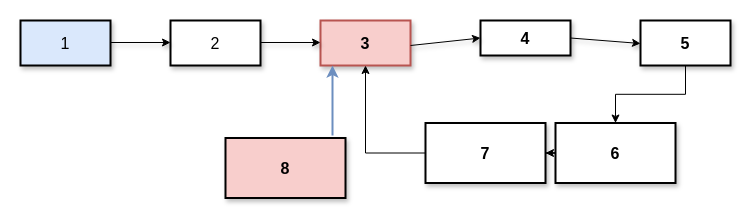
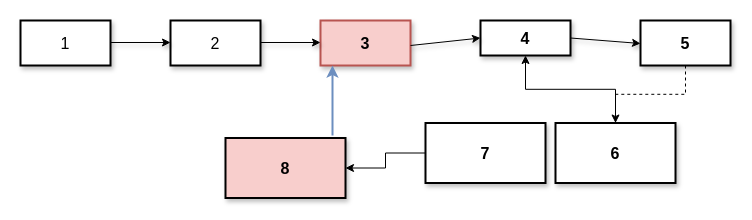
  <mxCell id="0" />
  <mxCell id="1" parent="0" />
- <mxCell id="2" value="1" style="rounded=0;whiteSpace=wrap;html=1;strokeWidth=2;fontSize=16;shadow=1;fillColor=#dae8fc;" vertex="1" parent="1"><mxGeometry x="20" y="20" width="90" height="45" as="geometry" /></mxCell>
+ <mxCell id="2" value="1" style="rounded=0;whiteSpace=wrap;html=1;strokeWidth=2;fontSize=16;shadow=1;" vertex="1" parent="1"><mxGeometry x="20" y="20" width="90" height="45" as="geometry" /></mxCell>
  <mxCell id="3" value="2" style="rounded=0;whiteSpace=wrap;html=1;strokeWidth=2;fontSize=16;shadow=1;" vertex="1" parent="1"><mxGeometry x="170" y="20" width="90" height="45" as="geometry" /></mxCell>
  <mxCell id="4" value="3" style="rounded=0;whiteSpace=wrap;html=1;strokeWidth=2;fontStyle=1;fontSize=16;shadow=1;fillColor=#f8cecc;strokeColor=#b85450;" vertex="1" parent="1"><mxGeometry x="320" y="20" width="90" height="45" as="geometry" /></mxCell>
  <mxCell id="5" value="4" style="rounded=0;whiteSpace=wrap;html=1;strokeWidth=2;fontStyle=1;fontSize=16;shadow=1;" vertex="1" parent="1"><mxGeometry x="480" y="20" width="90" height="35" as="geometry" /></mxCell>
  <mxCell id="6" value="" style="endArrow=classic;html=1;shadow=1;fontSize=16;exitX=1;exitY=0.5;exitDx=0;exitDy=0;" edge="1" parent="1"><mxGeometry width="50" height="50" relative="1" as="geometry"><mxPoint x="110" y="42" as="sourcePoint" /><mxPoint x="170" y="42" as="targetPoint" /></mxGeometry></mxCell>
  <mxCell id="7" value="" style="endArrow=classic;html=1;shadow=1;fontSize=16;exitX=1;exitY=0.5;exitDx=0;exitDy=0;" edge="1" parent="1"><mxGeometry width="50" height="50" relative="1" as="geometry"><mxPoint x="260" y="42" as="sourcePoint" /><mxPoint x="320" y="42" as="targetPoint" /></mxGeometry></mxCell>
  <mxCell id="8" value="" style="endArrow=classic;html=1;shadow=1;fontSize=16;exitX=1;exitY=0.5;exitDx=0;exitDy=0;entryX=0;entryY=0.5;entryDx=0;entryDy=0;" edge="1" parent="1" target="5"><mxGeometry width="50" height="50" relative="1" as="geometry"><mxPoint x="410" y="45" as="sourcePoint" /><mxPoint x="480" y="43" as="targetPoint" /></mxGeometry></mxCell>
  <mxCell id="9" value="" style="endArrow=classic;html=1;shadow=1;strokeWidth=1;fontSize=16;exitX=1;exitY=0.5;exitDx=0;exitDy=0;" edge="1" parent="1" source="5"><mxGeometry width="50" height="50" relative="1" as="geometry"><mxPoint x="620" y="75" as="sourcePoint" /><mxPoint x="640" y="43" as="targetPoint" /></mxGeometry></mxCell>
- <mxCell id="10" value="" style="edgeStyle=orthogonalEdgeStyle;rounded=0;orthogonalLoop=1;jettySize=auto;html=1;" edge="1" parent="1" source="11" target="13"><mxGeometry relative="1" as="geometry" /></mxCell>
+ <mxCell id="10" value="" style="edgeStyle=orthogonalEdgeStyle;rounded=0;orthogonalLoop=1;jettySize=auto;html=1;dashed=1;" edge="1" parent="1" source="11" target="13"><mxGeometry relative="1" as="geometry" /></mxCell>
  <mxCell id="11" value="5" style="rounded=0;whiteSpace=wrap;html=1;strokeWidth=2;fontStyle=1;fontSize=16;shadow=1;" vertex="1" parent="1"><mxGeometry x="640" y="20" width="90" height="45" as="geometry" /></mxCell>
- <mxCell id="12" value="" style="edgeStyle=orthogonalEdgeStyle;rounded=0;orthogonalLoop=1;jettySize=auto;html=1;" edge="1" parent="1" source="13" target="15"><mxGeometry relative="1" as="geometry" /></mxCell>
+ <mxCell id="12" value="" style="edgeStyle=orthogonalEdgeStyle;rounded=0;orthogonalLoop=1;jettySize=auto;html=1;" edge="1" parent="1" source="13" target="5"><mxGeometry relative="1" as="geometry" /></mxCell>
  <mxCell id="13" value="6" style="whiteSpace=wrap;html=1;rounded=0;shadow=1;fontSize=16;fontStyle=1;strokeWidth=2;" vertex="1" parent="1"><mxGeometry x="555" y="122.5" width="120" height="60" as="geometry" /></mxCell>
- <mxCell id="14" value="" style="edgeStyle=orthogonalEdgeStyle;rounded=0;orthogonalLoop=1;jettySize=auto;html=1;" edge="1" parent="1" source="15" target="4"><mxGeometry relative="1" as="geometry" /></mxCell>
+ <mxCell id="14" value="" style="edgeStyle=orthogonalEdgeStyle;rounded=0;orthogonalLoop=1;jettySize=auto;html=1;" edge="1" parent="1" source="15" target="16"><mxGeometry relative="1" as="geometry" /></mxCell>
  <mxCell id="15" value="7" style="whiteSpace=wrap;html=1;rounded=0;shadow=1;fontSize=16;fontStyle=1;strokeWidth=2;" vertex="1" parent="1"><mxGeometry x="425" y="122.5" width="120" height="60" as="geometry" /></mxCell>
  <mxCell id="16" value="8" style="whiteSpace=wrap;html=1;rounded=0;shadow=1;fontSize=16;fontStyle=1;strokeWidth=2;fillColor=#f8cecc;" vertex="1" parent="1"><mxGeometry x="225" y="137.5" width="120" height="60" as="geometry" /></mxCell>
  <mxCell id="17" value="" style="endArrow=classic;html=1;entryX=0.133;entryY=1;entryDx=0;entryDy=0;entryPerimeter=0;strokeWidth=2;fillColor=#dae8fc;strokeColor=#6c8ebf;" edge="1" parent="1" target="4"><mxGeometry width="50" height="50" relative="1" as="geometry"><mxPoint x="332" y="135" as="sourcePoint" /><mxPoint x="430" y="85" as="targetPoint" /></mxGeometry></mxCell>
